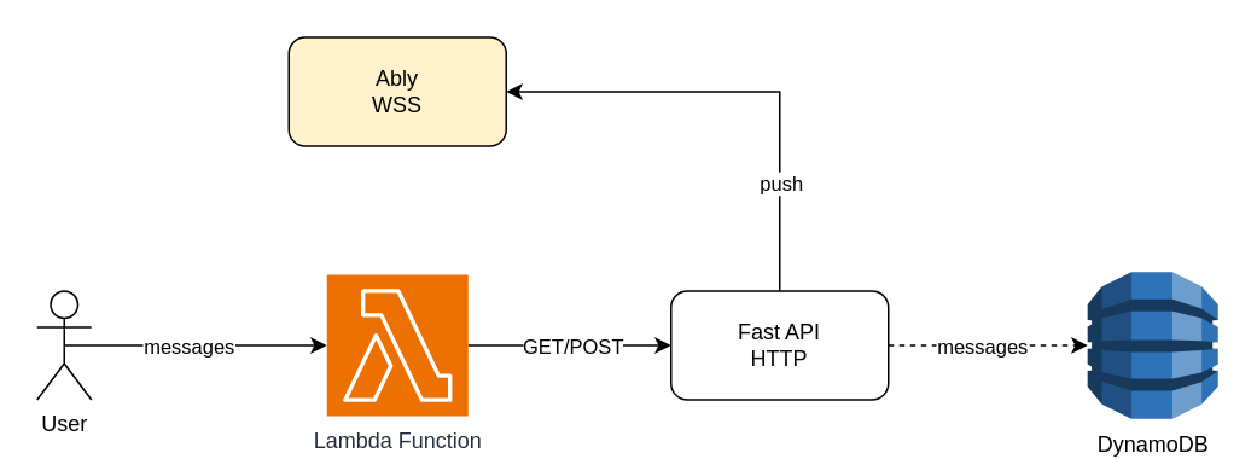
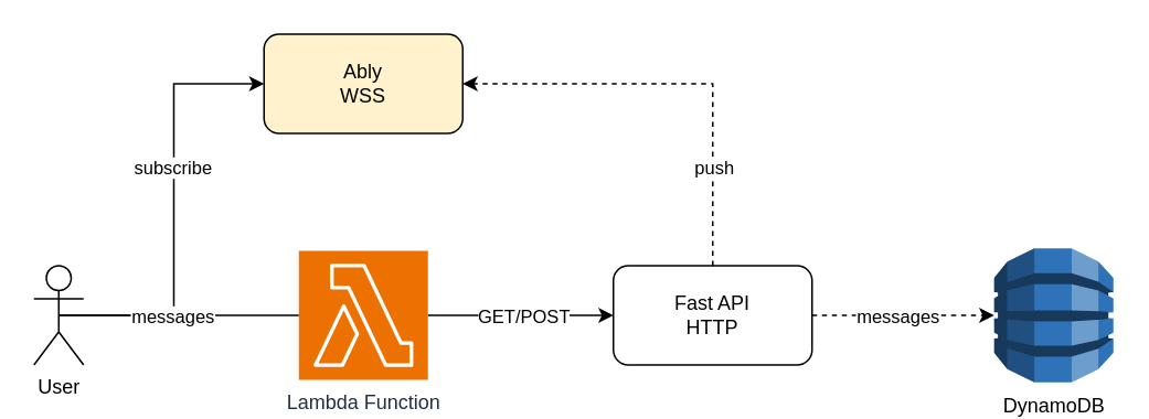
  <mxCell id="0" />
  <mxCell id="1" parent="0" />
+ <mxCell id="2" style="edgeStyle=orthogonalEdgeStyle;rounded=0;orthogonalLoop=1;jettySize=auto;html=1;exitX=0.5;exitY=0.5;exitDx=0;exitDy=0;exitPerimeter=0;entryX=0;entryY=0.5;entryDx=0;entryDy=0;" edge="1" parent="1" source="4" target="16"><mxGeometry relative="1" as="geometry" /></mxCell>
+ <mxCell id="3" value="subscribe" style="edgeLabel;html=1;align=center;verticalAlign=middle;resizable=0;points=[];" vertex="1" connectable="0" parent="2"><mxGeometry x="0.208" y="2" relative="1" as="geometry"><mxPoint x="1" as="offset" /></mxGeometry></mxCell>
  <mxCell id="4" value="User" style="shape=umlActor;verticalLabelPosition=bottom;verticalAlign=top;html=1;outlineConnect=0;" vertex="1" parent="1"><mxGeometry x="20" y="160" width="30" height="60" as="geometry" /></mxCell>
  <mxCell id="5" style="edgeStyle=orthogonalEdgeStyle;rounded=0;orthogonalLoop=1;jettySize=auto;html=1;exitX=1;exitY=0.5;exitDx=0;exitDy=0;exitPerimeter=0;entryX=0;entryY=0.5;entryDx=0;entryDy=0;" edge="1" parent="1" source="7" target="10"><mxGeometry relative="1" as="geometry" /></mxCell>
  <mxCell id="6" value="GET/POST" style="edgeLabel;html=1;align=center;verticalAlign=middle;resizable=0;points=[];" vertex="1" connectable="0" parent="5"><mxGeometry x="0.143" y="3" relative="1" as="geometry"><mxPoint x="-7" y="3" as="offset" /></mxGeometry></mxCell>
  <mxCell id="7" value="Lambda Function" style="sketch=0;points=[[0,0,0],[0.25,0,0],[0.5,0,0],[0.75,0,0],[1,0,0],[0,1,0],[0.25,1,0],[0.5,1,0],[0.75,1,0],[1,1,0],[0,0.25,0],[0,0.5,0],[0,0.75,0],[1,0.25,0],[1,0.5,0],[1,0.75,0]];outlineConnect=0;fontColor=#232F3E;fillColor=#ED7100;strokeColor=#ffffff;dashed=0;verticalLabelPosition=bottom;verticalAlign=top;align=center;html=1;fontSize=12;fontStyle=0;aspect=fixed;shape=mxgraph.aws4.resourceIcon;resIcon=mxgraph.aws4.lambda;" vertex="1" parent="1"><mxGeometry x="180" y="151" width="78" height="78" as="geometry" /></mxCell>
- <mxCell id="8" style="edgeStyle=orthogonalEdgeStyle;rounded=0;orthogonalLoop=1;jettySize=auto;html=1;exitX=0.5;exitY=0;exitDx=0;exitDy=0;entryX=1;entryY=0.5;entryDx=0;entryDy=0;" edge="1" parent="1" source="10" target="16"><mxGeometry relative="1" as="geometry" /></mxCell>
+ <mxCell id="8" style="edgeStyle=orthogonalEdgeStyle;rounded=0;orthogonalLoop=1;jettySize=auto;html=1;exitX=0.5;exitY=0;exitDx=0;exitDy=0;entryX=1;entryY=0.5;entryDx=0;entryDy=0;dashed=1;" edge="1" parent="1" source="10" target="16"><mxGeometry relative="1" as="geometry" /></mxCell>
  <mxCell id="9" value="push" style="edgeLabel;html=1;align=center;verticalAlign=middle;resizable=0;points=[];" vertex="1" connectable="0" parent="8"><mxGeometry x="-0.632" relative="1" as="geometry"><mxPoint y="-12" as="offset" /></mxGeometry></mxCell>
  <mxCell id="10" value="Fast API&lt;div&gt;HTTP&lt;/div&gt;" style="rounded=1;whiteSpace=wrap;html=1;" vertex="1" parent="1"><mxGeometry x="370" y="160" width="120" height="60" as="geometry" /></mxCell>
- <mxCell id="11" style="edgeStyle=orthogonalEdgeStyle;rounded=0;orthogonalLoop=1;jettySize=auto;html=1;exitX=0.5;exitY=0.5;exitDx=0;exitDy=0;exitPerimeter=0;entryX=0;entryY=0.5;entryDx=0;entryDy=0;entryPerimeter=0;" edge="1" parent="1" source="4" target="7"><mxGeometry relative="1" as="geometry" /></mxCell>
+ <mxCell id="11" style="edgeStyle=orthogonalEdgeStyle;rounded=0;orthogonalLoop=1;jettySize=auto;html=1;exitX=0.5;exitY=0.5;exitDx=0;exitDy=0;exitPerimeter=0;entryX=0;entryY=0.5;entryDx=0;entryDy=0;entryPerimeter=0;endArrow=none;" edge="1" parent="1" source="4" target="7"><mxGeometry relative="1" as="geometry" /></mxCell>
  <mxCell id="12" value="messages" style="edgeLabel;html=1;align=center;verticalAlign=middle;resizable=0;points=[];" vertex="1" connectable="0" parent="11"><mxGeometry x="-0.061" relative="1" as="geometry"><mxPoint as="offset" /></mxGeometry></mxCell>
  <mxCell id="13" value="DynamoDB" style="outlineConnect=0;dashed=0;verticalLabelPosition=bottom;verticalAlign=top;align=center;html=1;shape=mxgraph.aws3.dynamo_db;fillColor=#2E73B8;gradientColor=none;" vertex="1" parent="1"><mxGeometry x="600" y="149.5" width="72" height="81" as="geometry" /></mxCell>
  <mxCell id="14" style="edgeStyle=orthogonalEdgeStyle;rounded=0;orthogonalLoop=1;jettySize=auto;html=1;exitX=1;exitY=0.5;exitDx=0;exitDy=0;entryX=0;entryY=0.5;entryDx=0;entryDy=0;entryPerimeter=0;dashed=1;" edge="1" parent="1" source="10" target="13"><mxGeometry relative="1" as="geometry" /></mxCell>
  <mxCell id="15" value="messages" style="edgeLabel;html=1;align=center;verticalAlign=middle;resizable=0;points=[];" vertex="1" connectable="0" parent="14"><mxGeometry x="-0.067" y="3" relative="1" as="geometry"><mxPoint y="3" as="offset" /></mxGeometry></mxCell>
  <mxCell id="16" value="Ably&lt;div&gt;WSS&lt;/div&gt;" style="rounded=1;whiteSpace=wrap;html=1;fillColor=#fff2cc;" vertex="1" parent="1"><mxGeometry x="159" y="20" width="120" height="60" as="geometry" /></mxCell>
